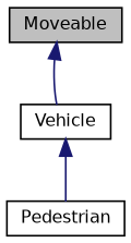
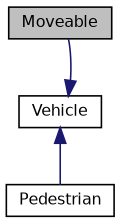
  digraph {
    node [color=black fillcolor=white fontname=Helvetica fontsize=10 shape=record style=filled]
    edge [color=midnightblue dir=back fontname=Helvetica fontsize=10 labelfontname=Helvetica labelfontsize=10 style=solid]
    n1 [fillcolor=grey75 fontcolor=black height=0.2 label=Moveable width=0.4]
    n2 [height=0.2 label=Vehicle width=0.4]
    n3 [height=0.2 label=Pedestrian width=0.4]
-   n1 -> n2
+   n2 -> n1
    n2 -> n3
  }
